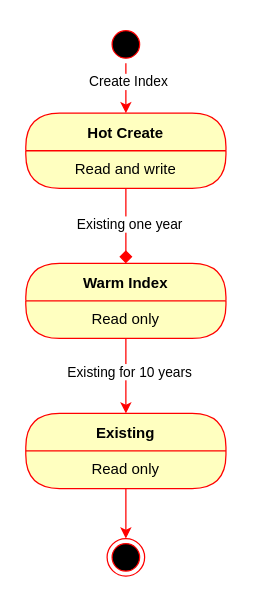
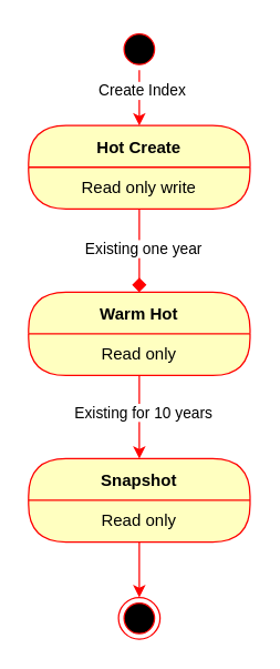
  <mxCell id="0" />
  <mxCell id="1" parent="0" />
  <mxCell id="2" style="edgeStyle=orthogonalEdgeStyle;curved=1;orthogonalLoop=1;jettySize=auto;html=1;entryX=0.5;entryY=0;entryDx=0;entryDy=0;strokeColor=#FF0000;" edge="1" parent="1" source="4" target="14"><mxGeometry relative="1" as="geometry"><mxPoint x="100" y="100" as="targetPoint" /></mxGeometry></mxCell>
  <mxCell id="3" value="Create Index" style="edgeLabel;html=1;align=center;verticalAlign=middle;resizable=0;points=[];" vertex="1" connectable="0" parent="2"><mxGeometry x="-0.32" y="1" relative="1" as="geometry"><mxPoint as="offset" /></mxGeometry></mxCell>
  <mxCell id="4" value="" style="ellipse;html=1;shape=startState;fillColor=#000000;strokeColor=#ff0000;" vertex="1" parent="1"><mxGeometry x="85" y="20" width="30" height="30" as="geometry" /></mxCell>
  <mxCell id="5" value="" style="ellipse;html=1;shape=endState;fillColor=#000000;strokeColor=#ff0000;" vertex="1" parent="1"><mxGeometry x="85" y="430" width="30" height="30" as="geometry" /></mxCell>
  <mxCell id="6" value="" style="edgeStyle=orthogonalEdgeStyle;html=1;verticalAlign=bottom;endArrow=diamond;endSize=8;strokeColor=#ff0000;rounded=0;entryX=0.5;entryY=0;entryDx=0;entryDy=0;exitX=0.5;exitY=1;exitDx=0;exitDy=0;" edge="1" source="15" parent="1" target="8"><mxGeometry relative="1" as="geometry"><mxPoint x="100" y="240" as="targetPoint" /><mxPoint x="100" y="160" as="sourcePoint" /></mxGeometry></mxCell>
  <mxCell id="7" value="Existing one year" style="edgeLabel;html=1;align=center;verticalAlign=middle;resizable=0;points=[];" vertex="1" connectable="0" parent="6"><mxGeometry x="-0.067" y="2" relative="1" as="geometry"><mxPoint as="offset" /></mxGeometry></mxCell>
- <mxCell id="8" value="Warm Index" style="swimlane;fontStyle=1;align=center;verticalAlign=middle;childLayout=stackLayout;horizontal=1;startSize=30;horizontalStack=0;resizeParent=0;resizeLast=1;container=0;fontColor=#000000;collapsible=0;rounded=1;arcSize=30;strokeColor=#ff0000;fillColor=#ffffc0;swimlaneFillColor=#ffffc0;dropTarget=0;" vertex="1" parent="1"><mxGeometry x="20" y="210" width="160" height="60" as="geometry" /></mxCell>
+ <mxCell id="8" value="Warm Hot" style="swimlane;fontStyle=1;align=center;verticalAlign=middle;childLayout=stackLayout;horizontal=1;startSize=30;horizontalStack=0;resizeParent=0;resizeLast=1;container=0;fontColor=#000000;collapsible=0;rounded=1;arcSize=30;strokeColor=#ff0000;fillColor=#ffffc0;swimlaneFillColor=#ffffc0;dropTarget=0;" vertex="1" parent="1"><mxGeometry x="20" y="210" width="160" height="60" as="geometry" /></mxCell>
  <mxCell id="9" value="Read only" style="text;html=1;strokeColor=none;fillColor=none;align=center;verticalAlign=middle;spacingLeft=4;spacingRight=4;whiteSpace=wrap;overflow=hidden;rotatable=0;fontColor=#000000;" vertex="1" parent="8"><mxGeometry y="30" width="160" height="30" as="geometry" /></mxCell>
  <mxCell id="10" style="edgeStyle=orthogonalEdgeStyle;curved=1;orthogonalLoop=1;jettySize=auto;html=1;strokeColor=#FF0000;entryX=0.5;entryY=0;entryDx=0;entryDy=0;" edge="1" parent="1" source="9" target="12"><mxGeometry relative="1" as="geometry"><mxPoint x="100" y="290" as="targetPoint" /></mxGeometry></mxCell>
  <mxCell id="11" value="Existing for 10 years" style="edgeLabel;html=1;align=center;verticalAlign=middle;resizable=0;points=[];" vertex="1" connectable="0" parent="10"><mxGeometry x="-0.133" y="2" relative="1" as="geometry"><mxPoint as="offset" /></mxGeometry></mxCell>
- <mxCell id="12" value="Existing" style="swimlane;fontStyle=1;align=center;verticalAlign=middle;childLayout=stackLayout;horizontal=1;startSize=30;horizontalStack=0;resizeParent=0;resizeLast=1;container=0;fontColor=#000000;collapsible=0;rounded=1;arcSize=30;strokeColor=#ff0000;fillColor=#ffffc0;swimlaneFillColor=#ffffc0;dropTarget=0;" vertex="1" parent="1"><mxGeometry x="20" y="330" width="160" height="60" as="geometry" /></mxCell>
+ <mxCell id="12" value="Snapshot" style="swimlane;fontStyle=1;align=center;verticalAlign=middle;childLayout=stackLayout;horizontal=1;startSize=30;horizontalStack=0;resizeParent=0;resizeLast=1;container=0;fontColor=#000000;collapsible=0;rounded=1;arcSize=30;strokeColor=#ff0000;fillColor=#ffffc0;swimlaneFillColor=#ffffc0;dropTarget=0;" vertex="1" parent="1"><mxGeometry x="20" y="330" width="160" height="60" as="geometry" /></mxCell>
  <mxCell id="13" value="Read only" style="text;html=1;strokeColor=none;fillColor=none;align=center;verticalAlign=middle;spacingLeft=4;spacingRight=4;whiteSpace=wrap;overflow=hidden;rotatable=0;fontColor=#000000;" vertex="1" parent="12"><mxGeometry y="30" width="160" height="30" as="geometry" /></mxCell>
  <mxCell id="14" value="Hot Create" style="swimlane;fontStyle=1;align=center;verticalAlign=middle;childLayout=stackLayout;horizontal=1;startSize=30;horizontalStack=0;resizeParent=0;resizeLast=1;container=0;fontColor=#000000;collapsible=0;rounded=1;arcSize=30;strokeColor=#ff0000;fillColor=#ffffc0;swimlaneFillColor=#ffffc0;dropTarget=0;" vertex="1" parent="1"><mxGeometry x="20" y="90" width="160" height="60" as="geometry" /></mxCell>
- <mxCell id="15" value="Read and write" style="text;html=1;strokeColor=none;fillColor=none;align=center;verticalAlign=middle;spacingLeft=4;spacingRight=4;whiteSpace=wrap;overflow=hidden;rotatable=0;fontColor=#000000;" vertex="1" parent="14"><mxGeometry y="30" width="160" height="30" as="geometry" /></mxCell>
+ <mxCell id="15" value="Read only write" style="text;html=1;strokeColor=none;fillColor=none;align=center;verticalAlign=middle;spacingLeft=4;spacingRight=4;whiteSpace=wrap;overflow=hidden;rotatable=0;fontColor=#000000;" vertex="1" parent="14"><mxGeometry y="30" width="160" height="30" as="geometry" /></mxCell>
  <mxCell id="16" style="edgeStyle=orthogonalEdgeStyle;curved=1;orthogonalLoop=1;jettySize=auto;html=1;entryX=0.5;entryY=0;entryDx=0;entryDy=0;strokeColor=#FF0000;" edge="1" parent="1" source="13" target="5"><mxGeometry relative="1" as="geometry" /></mxCell>
